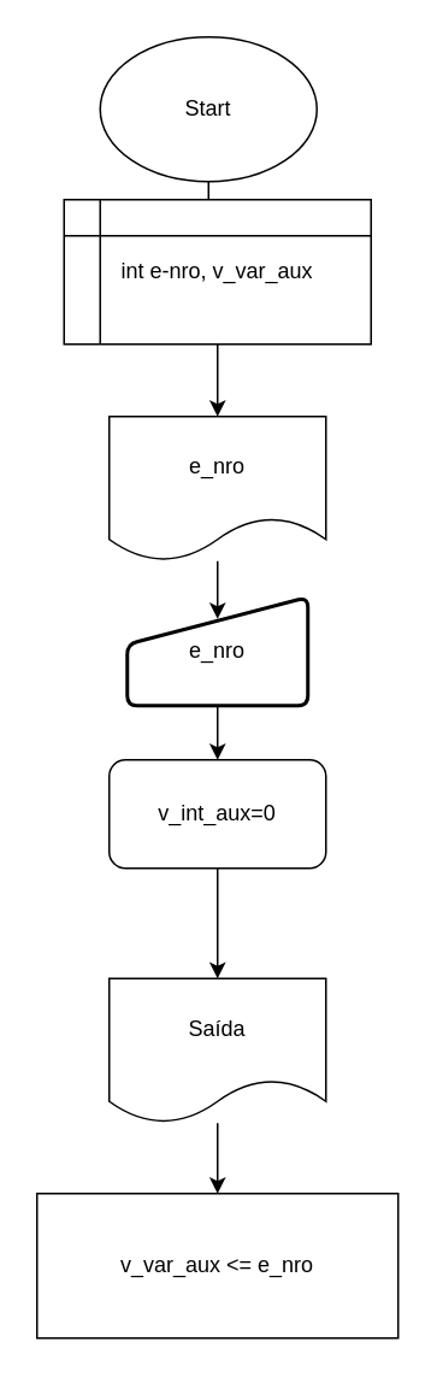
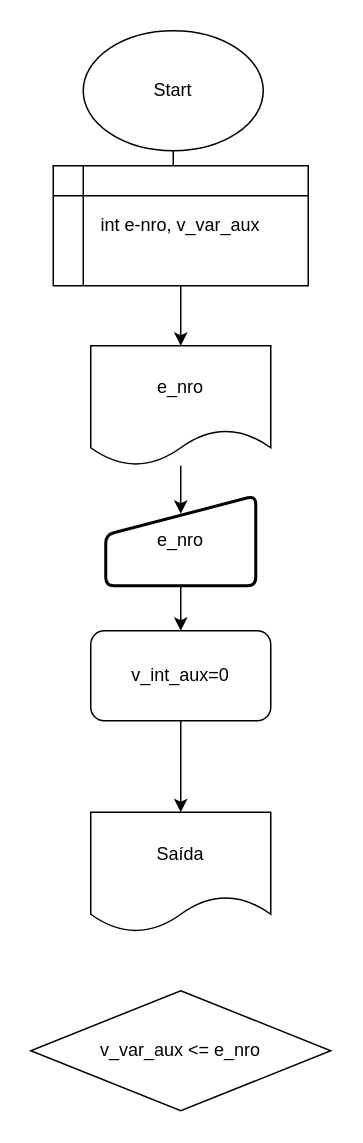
  <mxCell id="0" />
  <mxCell id="1" parent="0" />
  <mxCell id="2" style="edgeStyle=orthogonalEdgeStyle;rounded=0;orthogonalLoop=1;jettySize=auto;html=1;" edge="1" parent="1" source="3" target="5"><mxGeometry relative="1" as="geometry"><mxPoint x="-50" y="230" as="targetPoint" /></mxGeometry></mxCell>
  <mxCell id="3" value="Start" style="ellipse;whiteSpace=wrap;html=1;" vertex="1" parent="1"><mxGeometry x="55" y="20" width="120" height="80" as="geometry" /></mxCell>
  <mxCell id="4" style="edgeStyle=orthogonalEdgeStyle;rounded=0;orthogonalLoop=1;jettySize=auto;html=1;exitX=0.5;exitY=1;exitDx=0;exitDy=0;entryX=0.5;entryY=0;entryDx=0;entryDy=0;" edge="1" parent="1" source="5" target="7"><mxGeometry relative="1" as="geometry" /></mxCell>
  <mxCell id="5" value="int e-nro, v_var_aux" style="shape=internalStorage;whiteSpace=wrap;html=1;backgroundOutline=1;" vertex="1" parent="1"><mxGeometry x="35" y="110" width="170" height="80" as="geometry" /></mxCell>
  <mxCell id="6" style="edgeStyle=orthogonalEdgeStyle;rounded=0;orthogonalLoop=1;jettySize=auto;html=1;entryX=0.5;entryY=0.2;entryDx=0;entryDy=0;entryPerimeter=0;" edge="1" parent="1" source="7" target="9"><mxGeometry relative="1" as="geometry" /></mxCell>
  <mxCell id="7" value="e_nro" style="shape=document;whiteSpace=wrap;html=1;boundedLbl=1;" vertex="1" parent="1"><mxGeometry x="60" y="230" width="120" height="80" as="geometry" /></mxCell>
  <mxCell id="8" style="edgeStyle=orthogonalEdgeStyle;rounded=0;orthogonalLoop=1;jettySize=auto;html=1;exitX=0.5;exitY=1;exitDx=0;exitDy=0;" edge="1" parent="1" source="9" target="11"><mxGeometry relative="1" as="geometry" /></mxCell>
  <mxCell id="9" value="e_nro" style="html=1;strokeWidth=2;shape=manualInput;whiteSpace=wrap;rounded=1;size=26;arcSize=11;" vertex="1" parent="1"><mxGeometry x="70" y="330" width="100" height="60" as="geometry" /></mxCell>
  <mxCell id="10" style="edgeStyle=orthogonalEdgeStyle;rounded=0;orthogonalLoop=1;jettySize=auto;html=1;exitX=0.5;exitY=1;exitDx=0;exitDy=0;entryX=0.5;entryY=0;entryDx=0;entryDy=0;" edge="1" parent="1" source="11" target="13"><mxGeometry relative="1" as="geometry" /></mxCell>
  <mxCell id="11" value="v_int_aux=0" style="rounded=1;whiteSpace=wrap;html=1;" vertex="1" parent="1"><mxGeometry x="60" y="420" width="120" height="60" as="geometry" /></mxCell>
- <mxCell id="12" style="edgeStyle=orthogonalEdgeStyle;rounded=0;orthogonalLoop=1;jettySize=auto;html=1;entryX=0.5;entryY=0;entryDx=0;entryDy=0;" edge="1" parent="1" source="13" target="14"><mxGeometry relative="1" as="geometry" /></mxCell>
  <mxCell id="13" value="Saída" style="shape=document;whiteSpace=wrap;html=1;boundedLbl=1;" vertex="1" parent="1"><mxGeometry x="60" y="541" width="120" height="80" as="geometry" /></mxCell>
- <mxCell id="14" value="v_var_aux &amp;lt;= e_nro" style="whiteSpace=wrap;html=1;rounded=0;" vertex="1" parent="1"><mxGeometry x="20" y="660" width="200" height="80" as="geometry" /></mxCell>
+ <mxCell id="14" value="v_var_aux &amp;lt;= e_nro" style="rhombus;whiteSpace=wrap;html=1;" vertex="1" parent="1"><mxGeometry x="20" y="660" width="200" height="80" as="geometry" /></mxCell>
